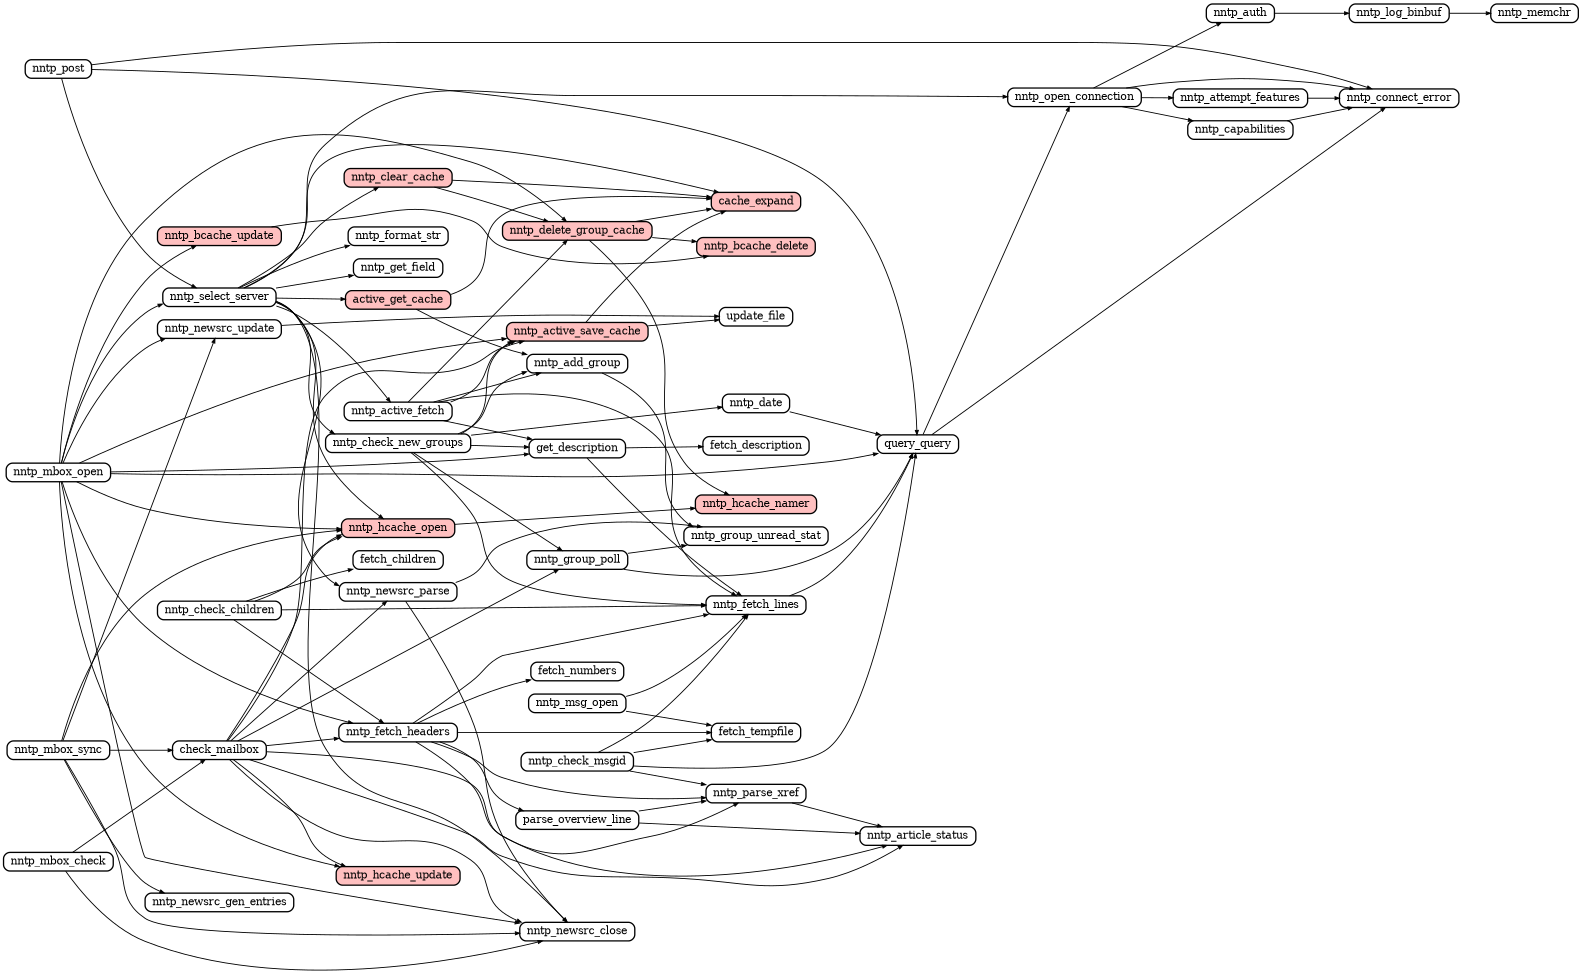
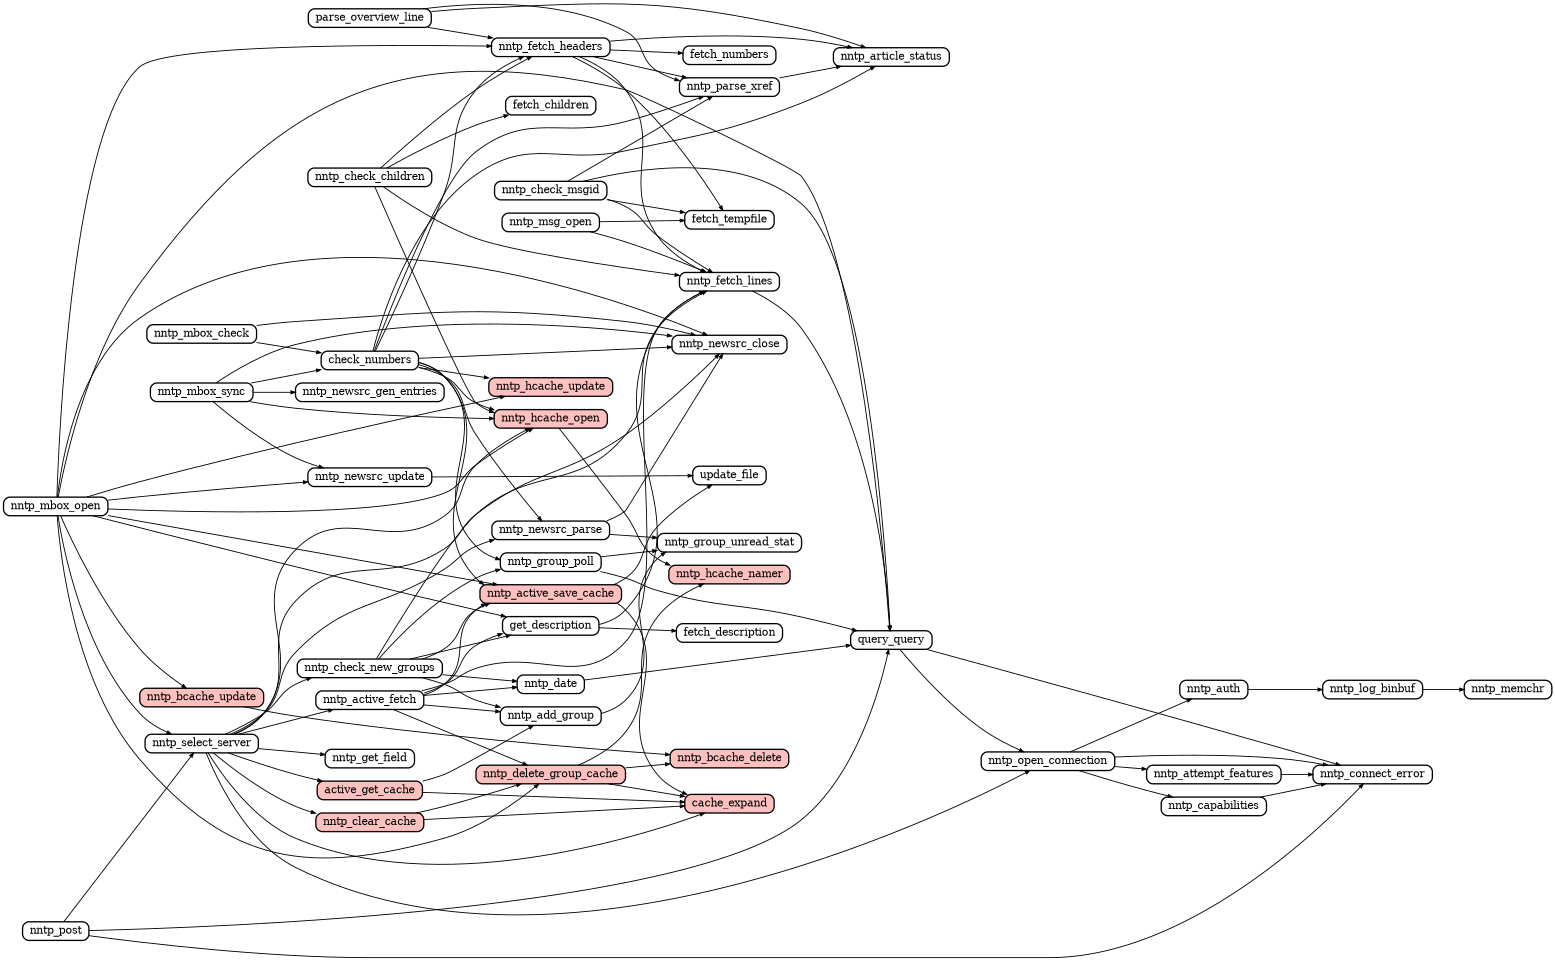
  digraph {
    compound=true
    nodesep=0.2
    rankdir=LR
    ranksep=0.5
    node [color=black fillcolor="#ffffff" fontsize=12 penwidth=1.5 shape=Mrecord style=filled]
    edge [arrowsize=0.5 penwidth=1.0]
    active_get_cache [fillcolor="#ffc0c0" height=0.2]
    cache_expand [fillcolor="#ffc0c0" height=0.2]
    nntp_add_group [height=0.2]
    nntp_group_unread_stat [height=0.2]
    nntp_active_save_cache [fillcolor="#ffc0c0" height=0.2]
    update_file [height=0.2]
    nntp_bcache_delete [fillcolor="#ffc0c0" height=0.2]
    nntp_bcache_update [fillcolor="#ffc0c0" height=0.2]
    nntp_clear_cache [fillcolor="#ffc0c0" height=0.2]
    nntp_delete_group_cache [fillcolor="#ffc0c0" height=0.2]
    nntp_hcache_namer [fillcolor="#ffc0c0" height=0.2]
    nntp_hcache_open [fillcolor="#ffc0c0" height=0.2]
    nntp_hcache_update [fillcolor="#ffc0c0" height=0.2]
-   check_mailbox [height=0.2]
+   check_mailbox [height=0.2 label=check_numbers]
    nntp_article_status [height=0.2]
    nntp_fetch_headers [height=0.2]
    nntp_group_poll [height=0.2]
    nntp_newsrc_close [height=0.2]
    nntp_newsrc_parse [height=0.2]
    nntp_parse_xref [height=0.2]
    nntp_fetch_lines [height=0.2]
    fetch_tempfile [height=0.2]
    fetch_numbers [height=0.2]
    parse_overview_line [height=0.2]
    n25 [height=0.2 label=query_query]
    nntp_connect_error [height=0.2]
    nntp_open_connection [height=0.2]
    get_description [height=0.2]
    fetch_description [height=0.2]
    nntp_active_fetch [height=0.2]
    nntp_date [height=0.2]
    nntp_attempt_features [height=0.2]
    nntp_auth [height=0.2]
    nntp_log_binbuf [height=0.2]
    nntp_memchr [height=0.2]
    nntp_capabilities [height=0.2]
    nntp_check_children [height=0.2]
    fetch_children [height=0.2]
    nntp_check_msgid [height=0.2]
    nntp_check_new_groups [height=0.2]
    nntp_mbox_check [height=0.2]
    nntp_mbox_open [height=0.2]
    nntp_newsrc_update [height=0.2]
    nntp_select_server [height=0.2]
-   nntp_format_str [height=0.2]
    nntp_get_field [height=0.2]
    nntp_mbox_sync [height=0.2]
    nntp_newsrc_gen_entries [height=0.2]
    nntp_msg_open [height=0.2]
    nntp_post [height=0.2]
    active_get_cache -> cache_expand
    active_get_cache -> nntp_add_group
    nntp_add_group -> nntp_group_unread_stat
    nntp_active_save_cache -> cache_expand
    nntp_active_save_cache -> update_file
    nntp_bcache_update -> nntp_bcache_delete
    nntp_clear_cache -> cache_expand
    nntp_clear_cache -> nntp_delete_group_cache
    nntp_delete_group_cache -> cache_expand
    nntp_delete_group_cache -> nntp_bcache_delete
    nntp_delete_group_cache -> nntp_hcache_namer
    nntp_hcache_open -> nntp_hcache_namer
    check_mailbox -> nntp_active_save_cache
    check_mailbox -> nntp_hcache_open
    check_mailbox -> nntp_hcache_update
    check_mailbox -> nntp_article_status
    check_mailbox -> nntp_fetch_headers
    check_mailbox -> nntp_group_poll
    check_mailbox -> nntp_newsrc_close
    check_mailbox -> nntp_newsrc_parse
    check_mailbox -> nntp_parse_xref
    nntp_fetch_headers -> nntp_article_status
    nntp_fetch_headers -> nntp_parse_xref
    nntp_fetch_headers -> nntp_fetch_lines
    nntp_fetch_headers -> fetch_tempfile
    nntp_fetch_headers -> fetch_numbers
-   nntp_fetch_headers -> parse_overview_line
+   parse_overview_line -> nntp_fetch_headers
    nntp_group_poll -> nntp_group_unread_stat
    nntp_group_poll -> n25
    nntp_newsrc_parse -> nntp_group_unread_stat
    nntp_newsrc_parse -> nntp_newsrc_close
    nntp_parse_xref -> nntp_article_status
    nntp_fetch_lines -> n25
    parse_overview_line -> nntp_article_status
    parse_overview_line -> nntp_parse_xref
    n25 -> nntp_connect_error
    n25 -> nntp_open_connection
    nntp_open_connection -> nntp_connect_error
    nntp_open_connection -> nntp_attempt_features
    nntp_open_connection -> nntp_auth
    nntp_open_connection -> nntp_capabilities
    get_description -> nntp_fetch_lines
    get_description -> fetch_description
    nntp_active_fetch -> nntp_add_group
    nntp_active_fetch -> nntp_active_save_cache
    nntp_active_fetch -> nntp_delete_group_cache
    nntp_active_fetch -> nntp_fetch_lines
    nntp_active_fetch -> get_description
+   nntp_active_fetch -> nntp_date
    nntp_date -> n25
    nntp_attempt_features -> nntp_connect_error
    nntp_auth -> nntp_log_binbuf
    nntp_log_binbuf -> nntp_memchr
    nntp_capabilities -> nntp_connect_error
    nntp_check_children -> nntp_hcache_open
    nntp_check_children -> nntp_fetch_headers
    nntp_check_children -> nntp_fetch_lines
    nntp_check_children -> fetch_children
    nntp_check_msgid -> nntp_parse_xref
    nntp_check_msgid -> nntp_fetch_lines
    nntp_check_msgid -> fetch_tempfile
    nntp_check_msgid -> n25
    nntp_check_new_groups -> nntp_add_group
    nntp_check_new_groups -> nntp_active_save_cache
    nntp_check_new_groups -> nntp_group_poll
    nntp_check_new_groups -> nntp_fetch_lines
    nntp_check_new_groups -> get_description
    nntp_check_new_groups -> nntp_date
    nntp_mbox_check -> check_mailbox
    nntp_mbox_check -> nntp_newsrc_close
    nntp_mbox_open -> nntp_active_save_cache
    nntp_mbox_open -> nntp_bcache_update
    nntp_mbox_open -> nntp_delete_group_cache
    nntp_mbox_open -> nntp_hcache_open
    nntp_mbox_open -> nntp_hcache_update
    nntp_mbox_open -> nntp_fetch_headers
    nntp_mbox_open -> nntp_newsrc_close
    nntp_mbox_open -> n25
    nntp_mbox_open -> get_description
    nntp_mbox_open -> nntp_newsrc_update
    nntp_mbox_open -> nntp_select_server
    nntp_newsrc_update -> update_file
    nntp_select_server -> active_get_cache
    nntp_select_server -> cache_expand
    nntp_select_server -> nntp_clear_cache
    nntp_select_server -> nntp_hcache_open
    nntp_select_server -> nntp_newsrc_close
    nntp_select_server -> nntp_newsrc_parse
    nntp_select_server -> nntp_open_connection
    nntp_select_server -> nntp_active_fetch
    nntp_select_server -> nntp_check_new_groups
-   nntp_select_server -> nntp_format_str
    nntp_select_server -> nntp_get_field
    nntp_mbox_sync -> nntp_hcache_open
    nntp_mbox_sync -> check_mailbox
    nntp_mbox_sync -> nntp_newsrc_close
    nntp_mbox_sync -> nntp_newsrc_update
    nntp_mbox_sync -> nntp_newsrc_gen_entries
    nntp_msg_open -> nntp_fetch_lines
    nntp_msg_open -> fetch_tempfile
    nntp_post -> n25
    nntp_post -> nntp_connect_error
    nntp_post -> nntp_select_server
  }
